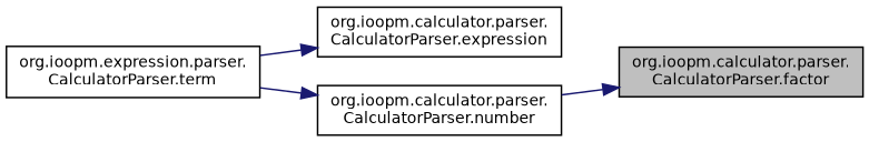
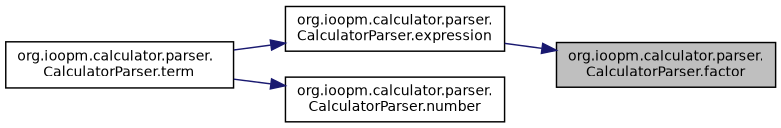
  digraph {
    rankdir=LR
    node [color=black fillcolor=white fontname=Helvetica fontsize=10 shape=record style=filled]
    edge [color=midnightblue fontname=Helvetica fontsize=10 labelfontname=Helvetica labelfontsize=10 style=solid]
    n1 [fillcolor=grey75 fontcolor=black height=0.2 label="org.ioopm.calculator.parser.\lCalculatorParser.factor" width=0.4]
-   n2 [height=0.2 label="org.ioopm.expression.parser.\lCalculatorParser.term" width=0.4]
+   n2 [height=0.2 label="org.ioopm.calculator.parser.\lCalculatorParser.term" width=0.4]
    n3 [height=0.2 label="org.ioopm.calculator.parser.\lCalculatorParser.expression" width=0.4]
    n4 [height=0.2 label="org.ioopm.calculator.parser.\lCalculatorParser.number" width=0.4]
    n2 -> n3
    n2 -> n4
-   n4 -> n1
+   n3 -> n1
  }
